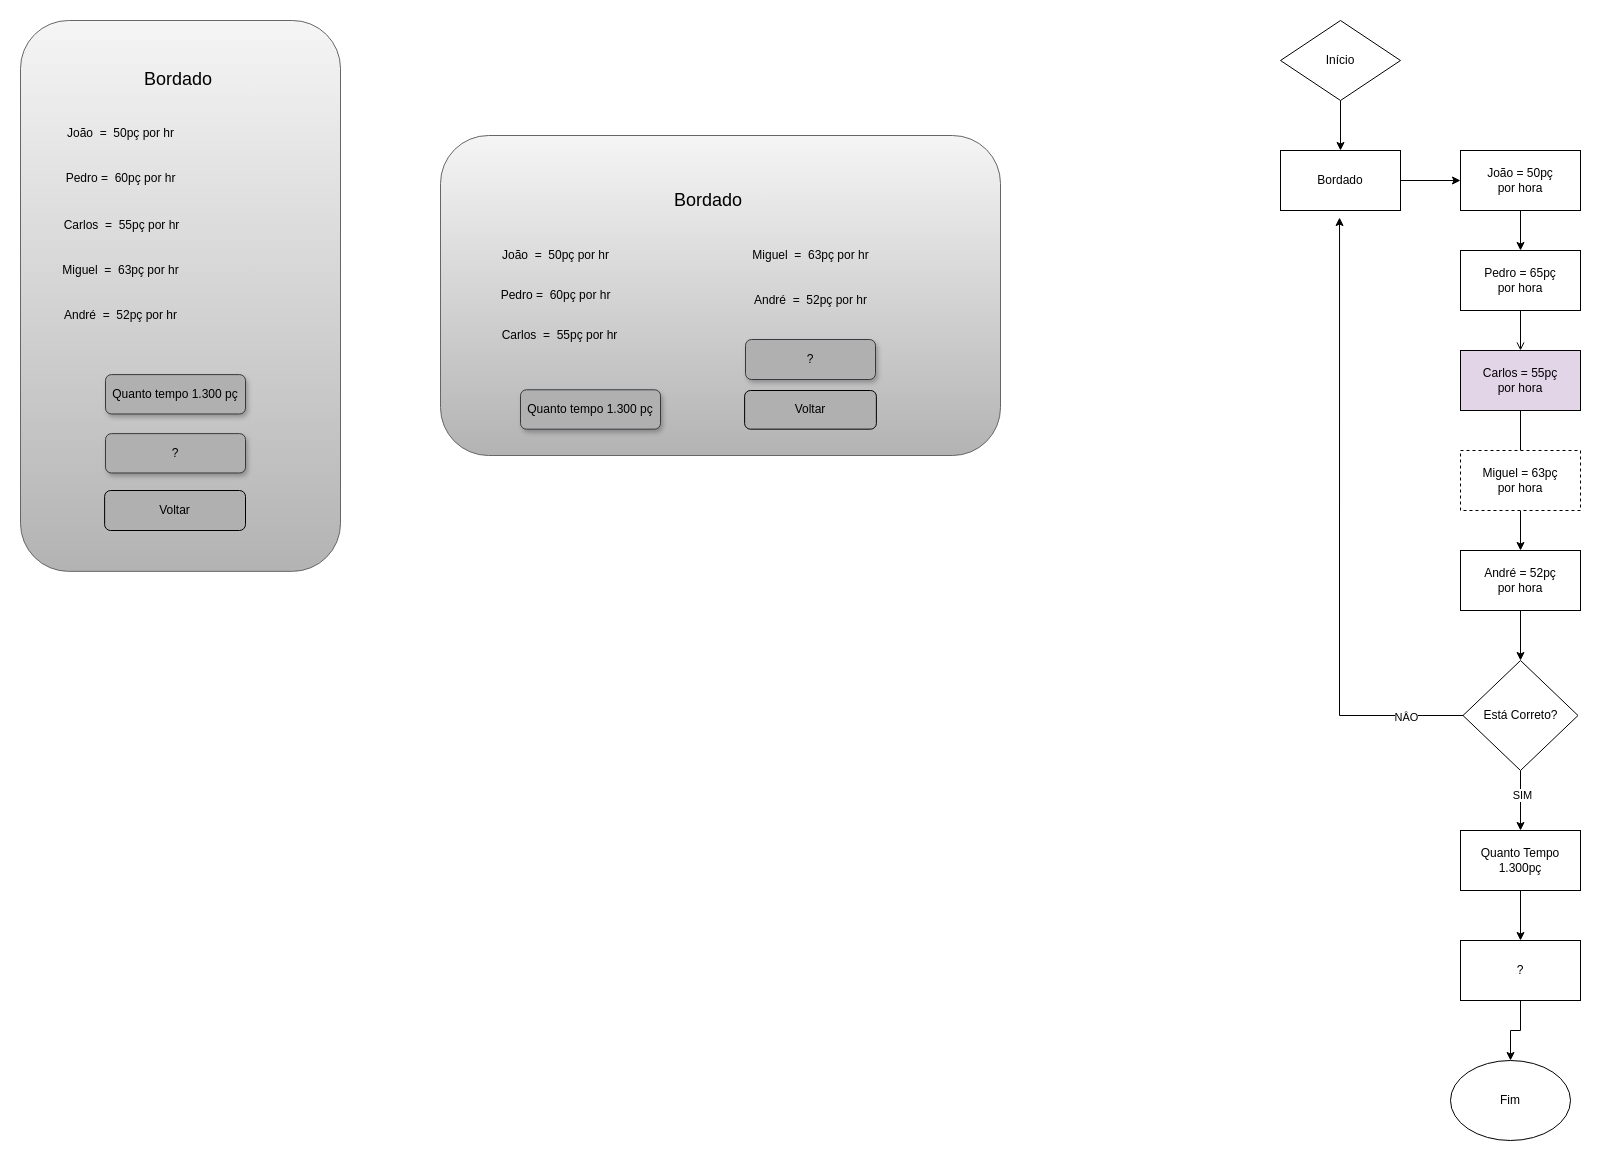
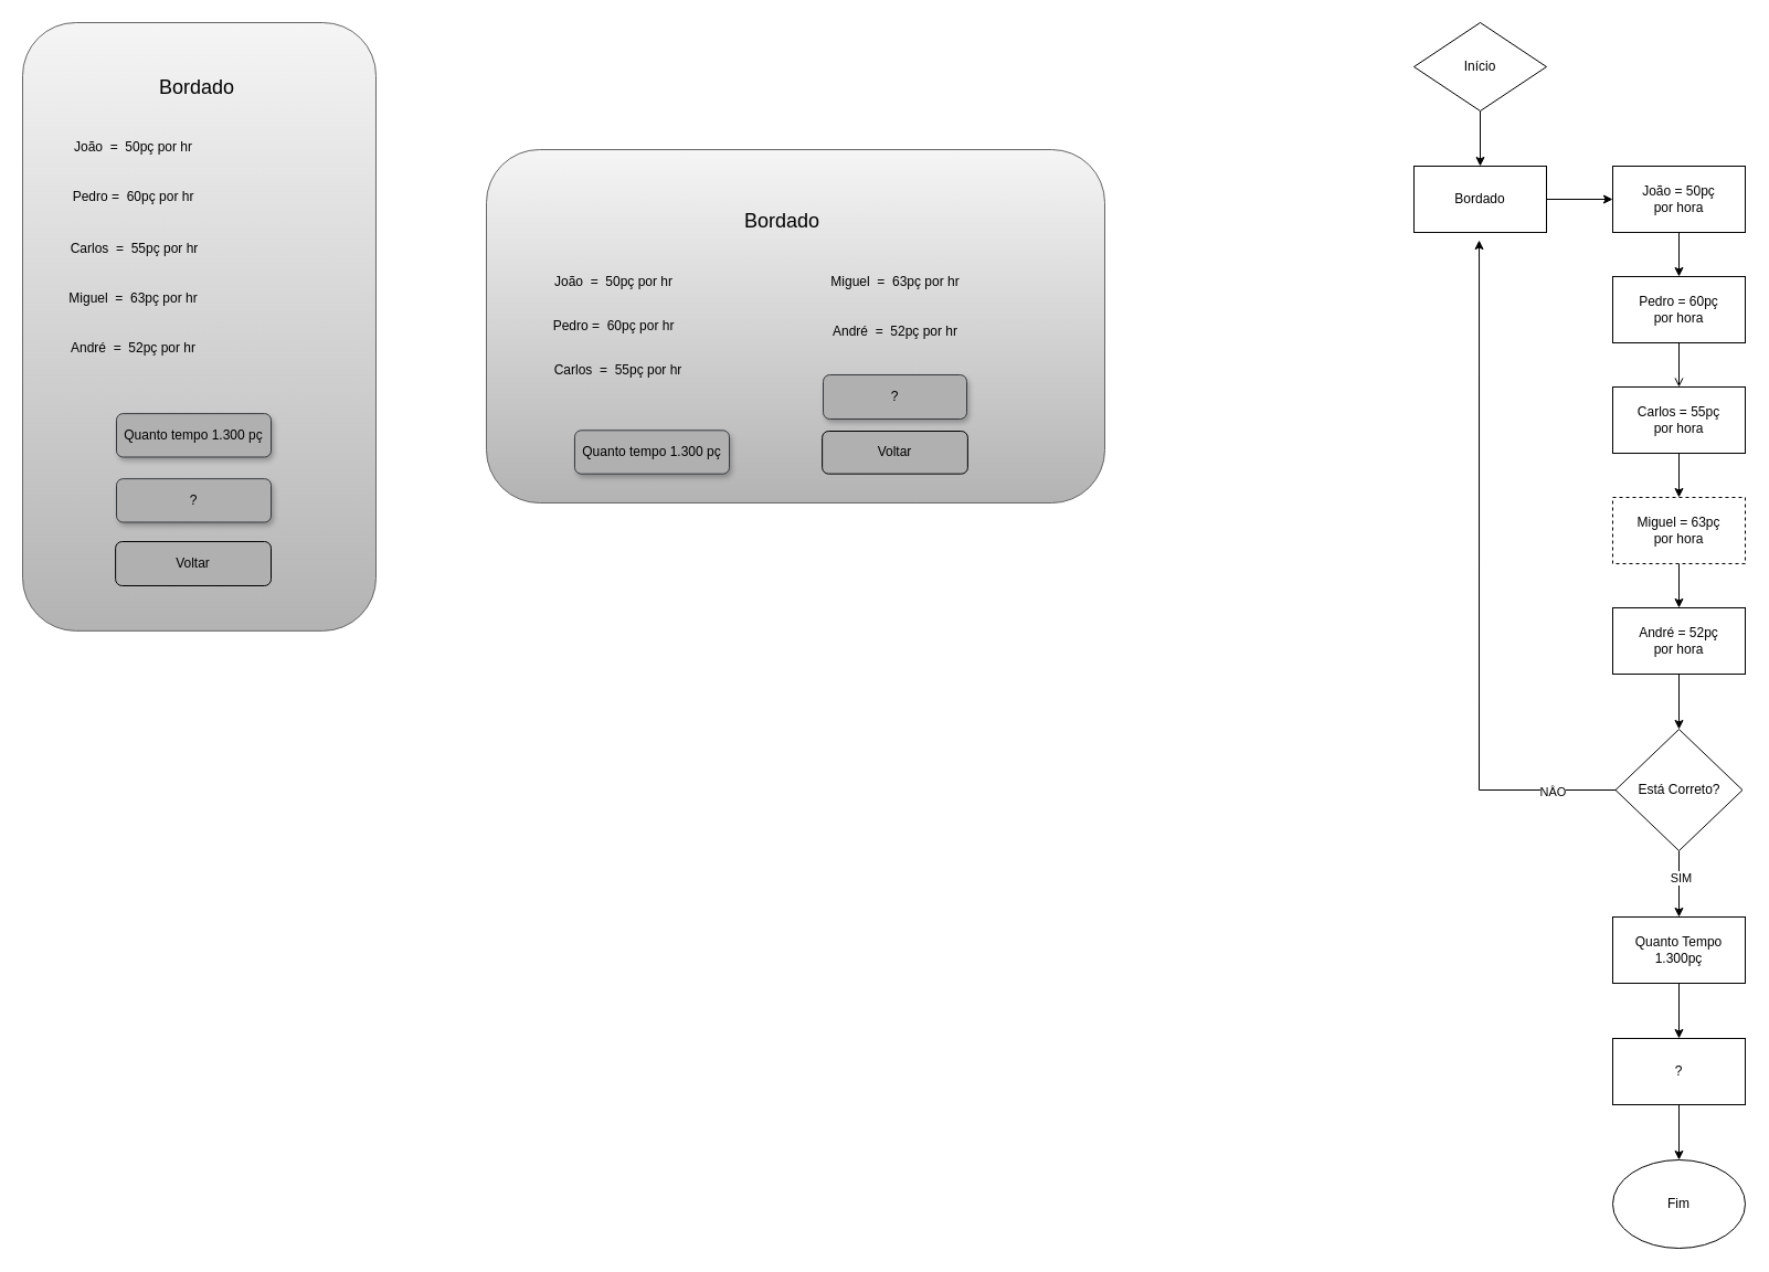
  <mxCell id="0" />
  <mxCell id="1" parent="0" />
  <mxCell id="2" value="" style="group" parent="1" vertex="1" connectable="0"><mxGeometry x="20" y="20" width="320" height="560" as="geometry" /></mxCell>
  <mxCell id="3" value="" style="rounded=1;whiteSpace=wrap;html=1;fillColor=#f5f5f5;gradientColor=#b3b3b3;strokeColor=#666666;container=1;" parent="2" vertex="1"><mxGeometry width="320" height="550.849" as="geometry" /></mxCell>
  <mxCell id="4" value="André&amp;nbsp; =&amp;nbsp; 52pç por hr" style="text;html=1;align=center;verticalAlign=middle;resizable=0;points=[];autosize=1;strokeColor=none;fillColor=none;" parent="3" vertex="1"><mxGeometry x="30" y="280.097" width="140" height="30" as="geometry" /></mxCell>
  <mxCell id="5" value="Miguel&amp;nbsp; =&amp;nbsp; 63pç por hr" style="text;html=1;align=center;verticalAlign=middle;resizable=0;points=[];autosize=1;strokeColor=none;fillColor=none;" parent="3" vertex="1"><mxGeometry x="30" y="234.908" width="140" height="30" as="geometry" /></mxCell>
  <mxCell id="6" value="Carlos&amp;nbsp; =&amp;nbsp; 55pç por hr" style="text;html=1;align=center;verticalAlign=middle;resizable=0;points=[];autosize=1;strokeColor=none;fillColor=none;" parent="3" vertex="1"><mxGeometry x="31" y="189.846" width="140" height="30" as="geometry" /></mxCell>
  <mxCell id="7" value="Pedro =&amp;nbsp; 60pç por hr" style="text;html=1;align=center;verticalAlign=middle;resizable=0;points=[];autosize=1;strokeColor=none;fillColor=none;" parent="3" vertex="1"><mxGeometry x="35" y="142.631" width="130" height="30" as="geometry" /></mxCell>
  <mxCell id="8" value="João&amp;nbsp; =&amp;nbsp; 50pç por hr" style="text;html=1;align=center;verticalAlign=middle;resizable=0;points=[];autosize=1;strokeColor=none;fillColor=none;" parent="3" vertex="1"><mxGeometry x="35" y="98.366" width="130" height="30" as="geometry" /></mxCell>
  <mxCell id="9" value="&lt;font style=&quot;font-size: 18px;&quot;&gt;Bordado&amp;nbsp;&lt;/font&gt;" style="text;html=1;align=center;verticalAlign=middle;resizable=0;points=[];autosize=1;strokeColor=none;fillColor=none;" parent="3" vertex="1"><mxGeometry x="110" y="39.346" width="100" height="40" as="geometry" /></mxCell>
  <mxCell id="10" value="?" style="rounded=1;whiteSpace=wrap;html=1;fillColor=#B0B0B0;strokeColor=#36393d;shadow=1;" parent="3" vertex="1"><mxGeometry x="85" y="413.137" width="140" height="39.346" as="geometry" /></mxCell>
  <mxCell id="11" value="Quanto tempo 1.300 pç" style="rounded=1;whiteSpace=wrap;html=1;fillColor=#B0B0B0;strokeColor=#36393d;shadow=1;" parent="3" vertex="1"><mxGeometry x="85" y="354.117" width="140" height="39.346" as="geometry" /></mxCell>
  <mxCell id="12" value="Voltar" style="rounded=1;whiteSpace=wrap;html=1;fillColor=#B0B0B0;container=0;" parent="3" vertex="1"><mxGeometry x="84.12" y="470" width="140.88" height="40" as="geometry" /></mxCell>
  <mxCell id="13" value="" style="rounded=1;whiteSpace=wrap;html=1;fillColor=#f5f5f5;gradientColor=#b3b3b3;strokeColor=#666666;" parent="1" vertex="1"><mxGeometry x="440" y="135" width="560" height="320" as="geometry" /></mxCell>
  <mxCell id="14" value="&lt;font style=&quot;font-size: 18px;&quot;&gt;Bordado&amp;nbsp;&lt;/font&gt;" style="text;html=1;align=center;verticalAlign=middle;resizable=0;points=[];autosize=1;strokeColor=none;fillColor=none;" parent="1" vertex="1"><mxGeometry x="660" y="179.996" width="100" height="40" as="geometry" /></mxCell>
  <mxCell id="15" value="João&amp;nbsp; =&amp;nbsp; 50pç por hr" style="text;html=1;align=center;verticalAlign=middle;resizable=0;points=[];autosize=1;strokeColor=none;fillColor=none;" parent="1" vertex="1"><mxGeometry x="490" y="239.996" width="130" height="30" as="geometry" /></mxCell>
  <mxCell id="16" value="Pedro =&amp;nbsp; 60pç por hr" style="text;html=1;align=center;verticalAlign=middle;resizable=0;points=[];autosize=1;strokeColor=none;fillColor=none;" parent="1" vertex="1"><mxGeometry x="490" y="280.001" width="130" height="30" as="geometry" /></mxCell>
  <mxCell id="17" value="Carlos&amp;nbsp; =&amp;nbsp; 55pç por hr" style="text;html=1;align=center;verticalAlign=middle;resizable=0;points=[];autosize=1;strokeColor=none;fillColor=none;" parent="1" vertex="1"><mxGeometry x="489" y="319.996" width="140" height="30" as="geometry" /></mxCell>
  <mxCell id="18" value="Miguel&amp;nbsp; =&amp;nbsp; 63pç por hr" style="text;html=1;align=center;verticalAlign=middle;resizable=0;points=[];autosize=1;strokeColor=none;fillColor=none;" parent="1" vertex="1"><mxGeometry x="740" y="239.998" width="140" height="30" as="geometry" /></mxCell>
  <mxCell id="19" value="André&amp;nbsp; =&amp;nbsp; 52pç por hr" style="text;html=1;align=center;verticalAlign=middle;resizable=0;points=[];autosize=1;strokeColor=none;fillColor=none;" parent="1" vertex="1"><mxGeometry x="740" y="284.997" width="140" height="30" as="geometry" /></mxCell>
  <mxCell id="20" value="Quanto tempo 1.300 pç" style="rounded=1;whiteSpace=wrap;html=1;fillColor=#B0B0B0;strokeColor=#36393d;shadow=1;" parent="1" vertex="1"><mxGeometry x="520" y="389.307" width="140" height="39.346" as="geometry" /></mxCell>
  <mxCell id="21" value="?" style="rounded=1;whiteSpace=wrap;html=1;fillColor=#B0B0B0;strokeColor=#36393d;shadow=1;" parent="1" vertex="1"><mxGeometry x="745" y="339" width="130" height="40" as="geometry" /></mxCell>
  <mxCell id="22" value="Voltar" style="rounded=1;whiteSpace=wrap;html=1;fillColor=#B0B0B0;container=0;" parent="1" vertex="1"><mxGeometry x="744.118" y="390.003" width="131.765" height="38.656" as="geometry" /></mxCell>
  <mxCell id="23" value="" style="edgeStyle=orthogonalEdgeStyle;rounded=0;orthogonalLoop=1;jettySize=auto;html=1;" parent="1" source="24" target="26" edge="1"><mxGeometry relative="1" as="geometry" /></mxCell>
  <mxCell id="24" value="Início" style="rhombus;whiteSpace=wrap;html=1;" parent="1" vertex="1"><mxGeometry x="1280" y="20" width="120" height="80" as="geometry" /></mxCell>
  <mxCell id="25" value="" style="edgeStyle=orthogonalEdgeStyle;rounded=0;orthogonalLoop=1;jettySize=auto;html=1;" parent="1" source="26" target="28" edge="1"><mxGeometry relative="1" as="geometry" /></mxCell>
  <mxCell id="26" value="Bordado" style="rounded=0;whiteSpace=wrap;html=1;" parent="1" vertex="1"><mxGeometry x="1280" y="150" width="120" height="60" as="geometry" /></mxCell>
  <mxCell id="27" value="" style="edgeStyle=orthogonalEdgeStyle;rounded=0;orthogonalLoop=1;jettySize=auto;html=1;" parent="1" source="28" target="30" edge="1"><mxGeometry relative="1" as="geometry" /></mxCell>
  <mxCell id="28" value="João = 50pç&lt;div&gt;por hora&lt;/div&gt;" style="rounded=0;whiteSpace=wrap;html=1;" parent="1" vertex="1"><mxGeometry x="1460" y="150" width="120" height="60" as="geometry" /></mxCell>
  <mxCell id="29" value="" style="edgeStyle=orthogonalEdgeStyle;rounded=0;orthogonalLoop=1;jettySize=auto;html=1;endArrow=open;" parent="1" source="30" target="32" edge="1"><mxGeometry relative="1" as="geometry" /></mxCell>
- <mxCell id="30" value="Pedro = 65pç&lt;div&gt;por hora&lt;/div&gt;" style="rounded=0;whiteSpace=wrap;html=1;" parent="1" vertex="1"><mxGeometry x="1460" y="250" width="120" height="60" as="geometry" /></mxCell>
- <mxCell id="31" value="" style="edgeStyle=orthogonalEdgeStyle;rounded=0;orthogonalLoop=1;jettySize=auto;html=1;endArrow=none;" parent="1" source="32" target="34" edge="1"><mxGeometry relative="1" as="geometry" /></mxCell>
- <mxCell id="32" value="Carlos = 55pç&lt;div&gt;por hora&lt;/div&gt;" style="rounded=0;whiteSpace=wrap;html=1;fillColor=#e1d5e7;" parent="1" vertex="1"><mxGeometry x="1460" y="350" width="120" height="60" as="geometry" /></mxCell>
+ <mxCell id="30" value="Pedro = 60pç&lt;div&gt;por hora&lt;/div&gt;" style="rounded=0;whiteSpace=wrap;html=1;" parent="1" vertex="1"><mxGeometry x="1460" y="250" width="120" height="60" as="geometry" /></mxCell>
+ <mxCell id="31" value="" style="edgeStyle=orthogonalEdgeStyle;rounded=0;orthogonalLoop=1;jettySize=auto;html=1;" parent="1" source="32" target="34" edge="1"><mxGeometry relative="1" as="geometry" /></mxCell>
+ <mxCell id="32" value="Carlos = 55pç&lt;div&gt;por hora&lt;/div&gt;" style="rounded=0;whiteSpace=wrap;html=1;" parent="1" vertex="1"><mxGeometry x="1460" y="350" width="120" height="60" as="geometry" /></mxCell>
  <mxCell id="33" value="" style="edgeStyle=orthogonalEdgeStyle;rounded=0;orthogonalLoop=1;jettySize=auto;html=1;" parent="1" source="34" target="36" edge="1"><mxGeometry relative="1" as="geometry" /></mxCell>
  <mxCell id="34" value="Miguel = 63pç&lt;div&gt;por hora&lt;/div&gt;" style="rounded=0;whiteSpace=wrap;html=1;dashed=1;" parent="1" vertex="1"><mxGeometry x="1460" y="450" width="120" height="60" as="geometry" /></mxCell>
  <mxCell id="35" value="" style="edgeStyle=orthogonalEdgeStyle;rounded=0;orthogonalLoop=1;jettySize=auto;html=1;" parent="1" source="36" target="39" edge="1"><mxGeometry relative="1" as="geometry" /></mxCell>
  <mxCell id="36" value="André = 52pç&lt;div&gt;por hora&lt;/div&gt;" style="rounded=0;whiteSpace=wrap;html=1;" parent="1" vertex="1"><mxGeometry x="1460" y="550" width="120" height="60" as="geometry" /></mxCell>
  <mxCell id="37" value="" style="edgeStyle=orthogonalEdgeStyle;rounded=0;orthogonalLoop=1;jettySize=auto;html=1;" parent="1" source="39" target="43" edge="1"><mxGeometry relative="1" as="geometry" /></mxCell>
  <mxCell id="38" value="SIM" style="edgeLabel;html=1;align=center;verticalAlign=middle;resizable=0;points=[];" parent="37" vertex="1" connectable="0"><mxGeometry x="-0.2" y="1" relative="1" as="geometry"><mxPoint as="offset" /></mxGeometry></mxCell>
  <mxCell id="39" value="Está Correto?" style="rhombus;whiteSpace=wrap;html=1;" parent="1" vertex="1"><mxGeometry x="1462.5" y="660" width="115" height="110" as="geometry" /></mxCell>
  <mxCell id="40" value="" style="endArrow=classic;html=1;rounded=0;exitX=0;exitY=0.5;exitDx=0;exitDy=0;entryX=0.492;entryY=1.117;entryDx=0;entryDy=0;entryPerimeter=0;" parent="1" source="39" target="26" edge="1"><mxGeometry width="50" height="50" relative="1" as="geometry"><mxPoint x="1070" y="490" as="sourcePoint" /><mxPoint x="1120" y="440" as="targetPoint" /><Array as="points"><mxPoint x="1339" y="715" /></Array></mxGeometry></mxCell>
  <mxCell id="41" value="NÂO" style="edgeLabel;html=1;align=center;verticalAlign=middle;resizable=0;points=[];" parent="40" vertex="1" connectable="0"><mxGeometry x="-0.815" y="1" relative="1" as="geometry"><mxPoint as="offset" /></mxGeometry></mxCell>
  <mxCell id="42" value="" style="edgeStyle=orthogonalEdgeStyle;rounded=0;orthogonalLoop=1;jettySize=auto;html=1;" parent="1" source="43" target="45" edge="1"><mxGeometry relative="1" as="geometry" /></mxCell>
  <mxCell id="43" value="Quanto Tempo&lt;div&gt;1.300pç&lt;/div&gt;" style="rounded=0;whiteSpace=wrap;html=1;" parent="1" vertex="1"><mxGeometry x="1460" y="830" width="120" height="60" as="geometry" /></mxCell>
  <mxCell id="44" value="" style="edgeStyle=orthogonalEdgeStyle;rounded=0;orthogonalLoop=1;jettySize=auto;html=1;" parent="1" source="45" target="46" edge="1"><mxGeometry relative="1" as="geometry" /></mxCell>
  <mxCell id="45" value="?" style="rounded=0;whiteSpace=wrap;html=1;" parent="1" vertex="1"><mxGeometry x="1460" y="940" width="120" height="60" as="geometry" /></mxCell>
- <mxCell id="46" value="Fim" style="ellipse;whiteSpace=wrap;html=1;" parent="1" vertex="1"><mxGeometry x="1450" y="1060" width="120" height="80" as="geometry" /></mxCell>
+ <mxCell id="46" value="Fim" style="ellipse;whiteSpace=wrap;html=1;" parent="1" vertex="1"><mxGeometry x="1460" y="1050" width="120" height="80" as="geometry" /></mxCell>
